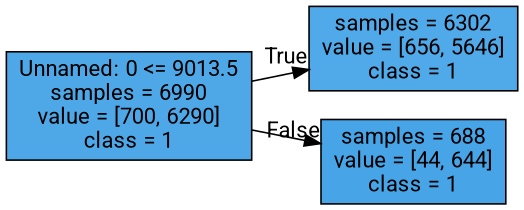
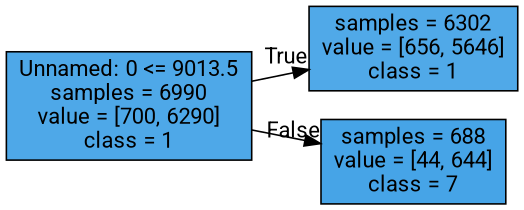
  digraph {
    rankdir=LR
    fontname=Roboto
    node [color=black shape=box style=filled fontname=Roboto]
    edge [labeldistance=2.5 fontname=Roboto]
    n1 [fillcolor="#399de5e3" label="Unnamed: 0 <= 9013.5\nsamples = 6990\nvalue = [700, 6290]\nclass = 1"]
    n2 [fillcolor="#399de5e1" label="samples = 6302\nvalue = [656, 5646]\nclass = 1"]
-   n3 [fillcolor="#399de5ee" label="samples = 688\nvalue = [44, 644]\nclass = 1"]
+   n3 [fillcolor="#399de5ee" label="samples = 688\nvalue = [44, 644]\nclass = 7"]
    n1 -> n2 [headlabel=True labelangle=45]
    n1 -> n3 [headlabel=False labelangle=-45]
  }
